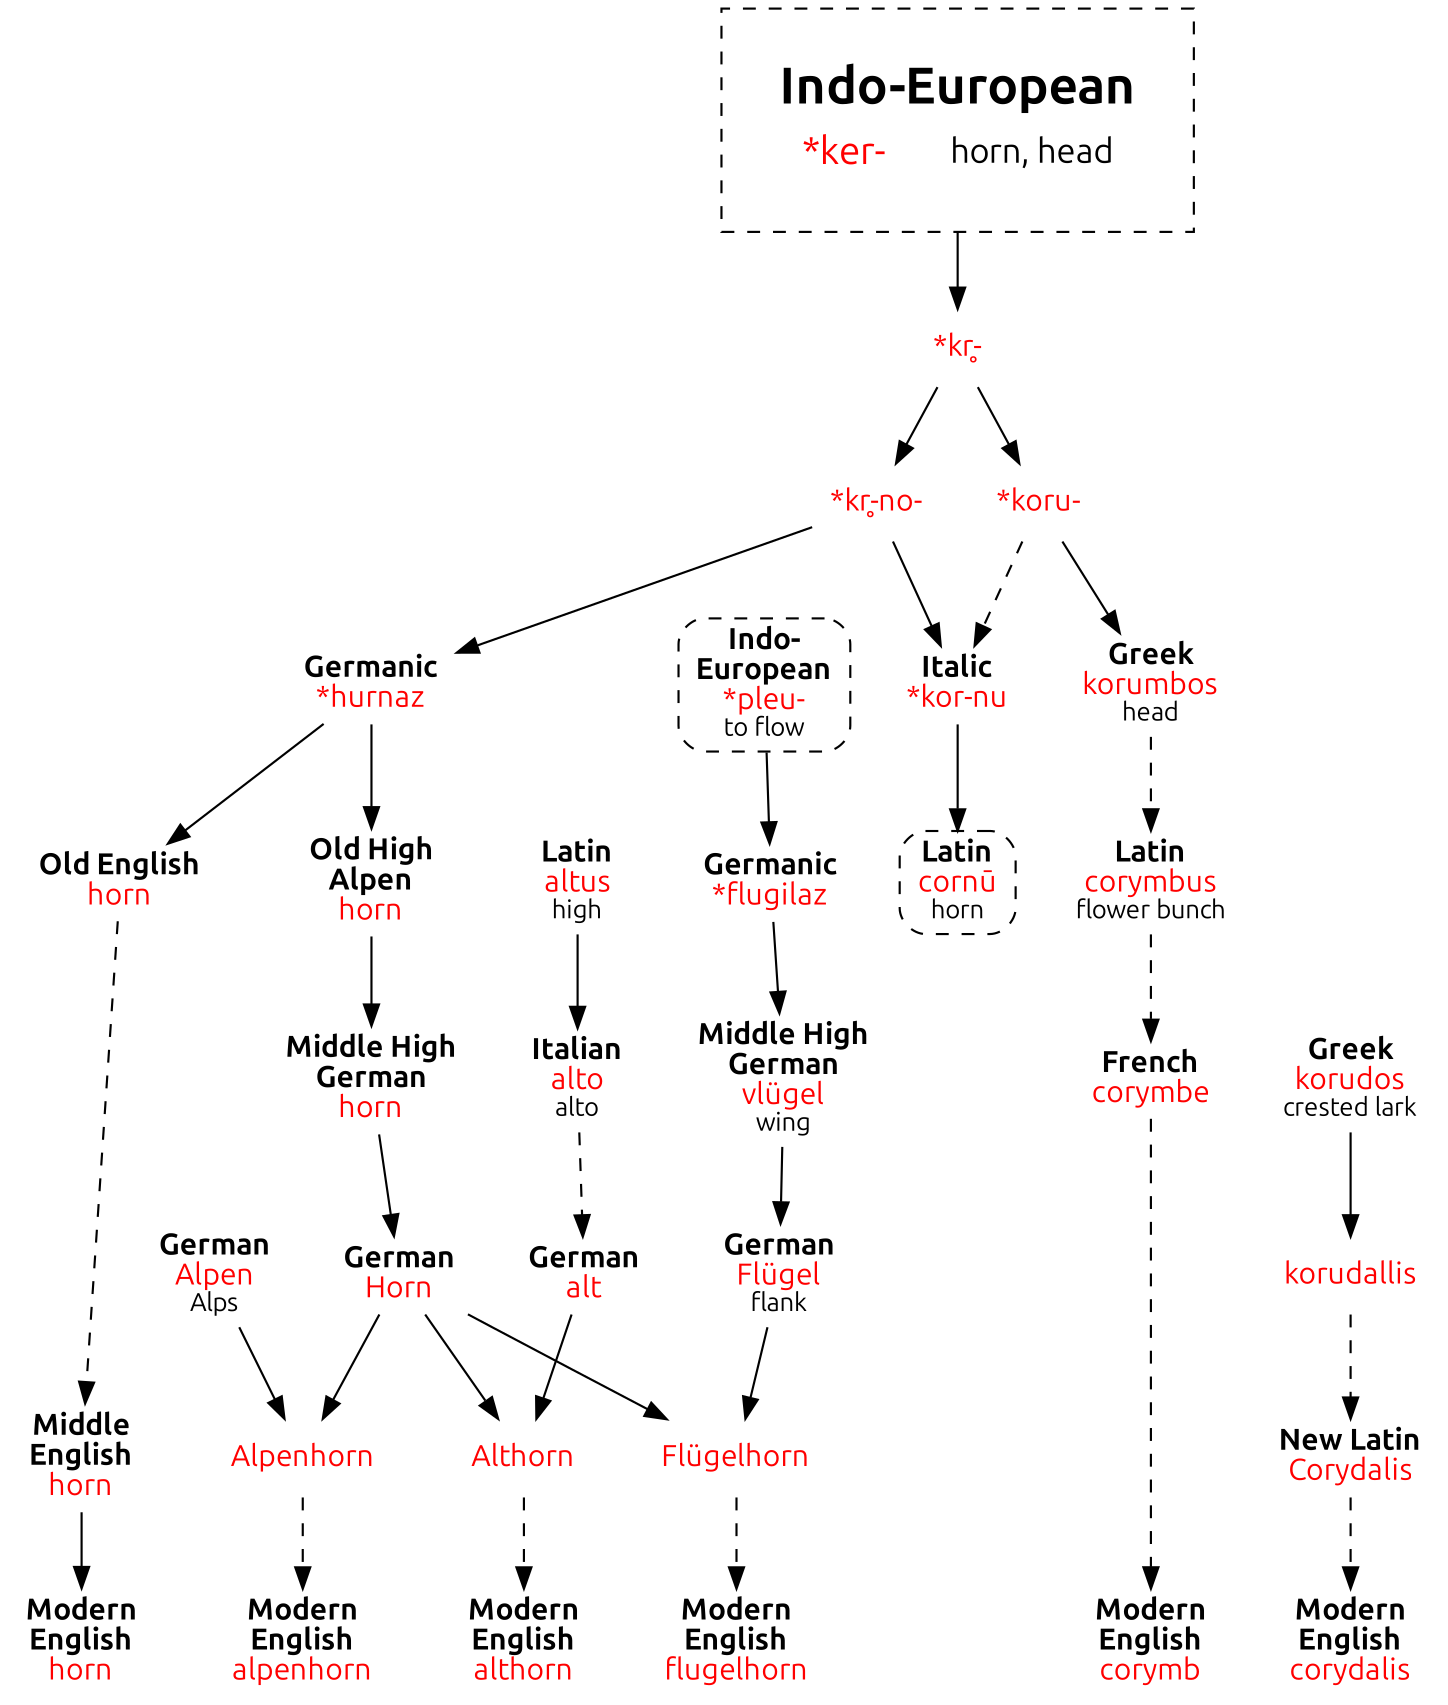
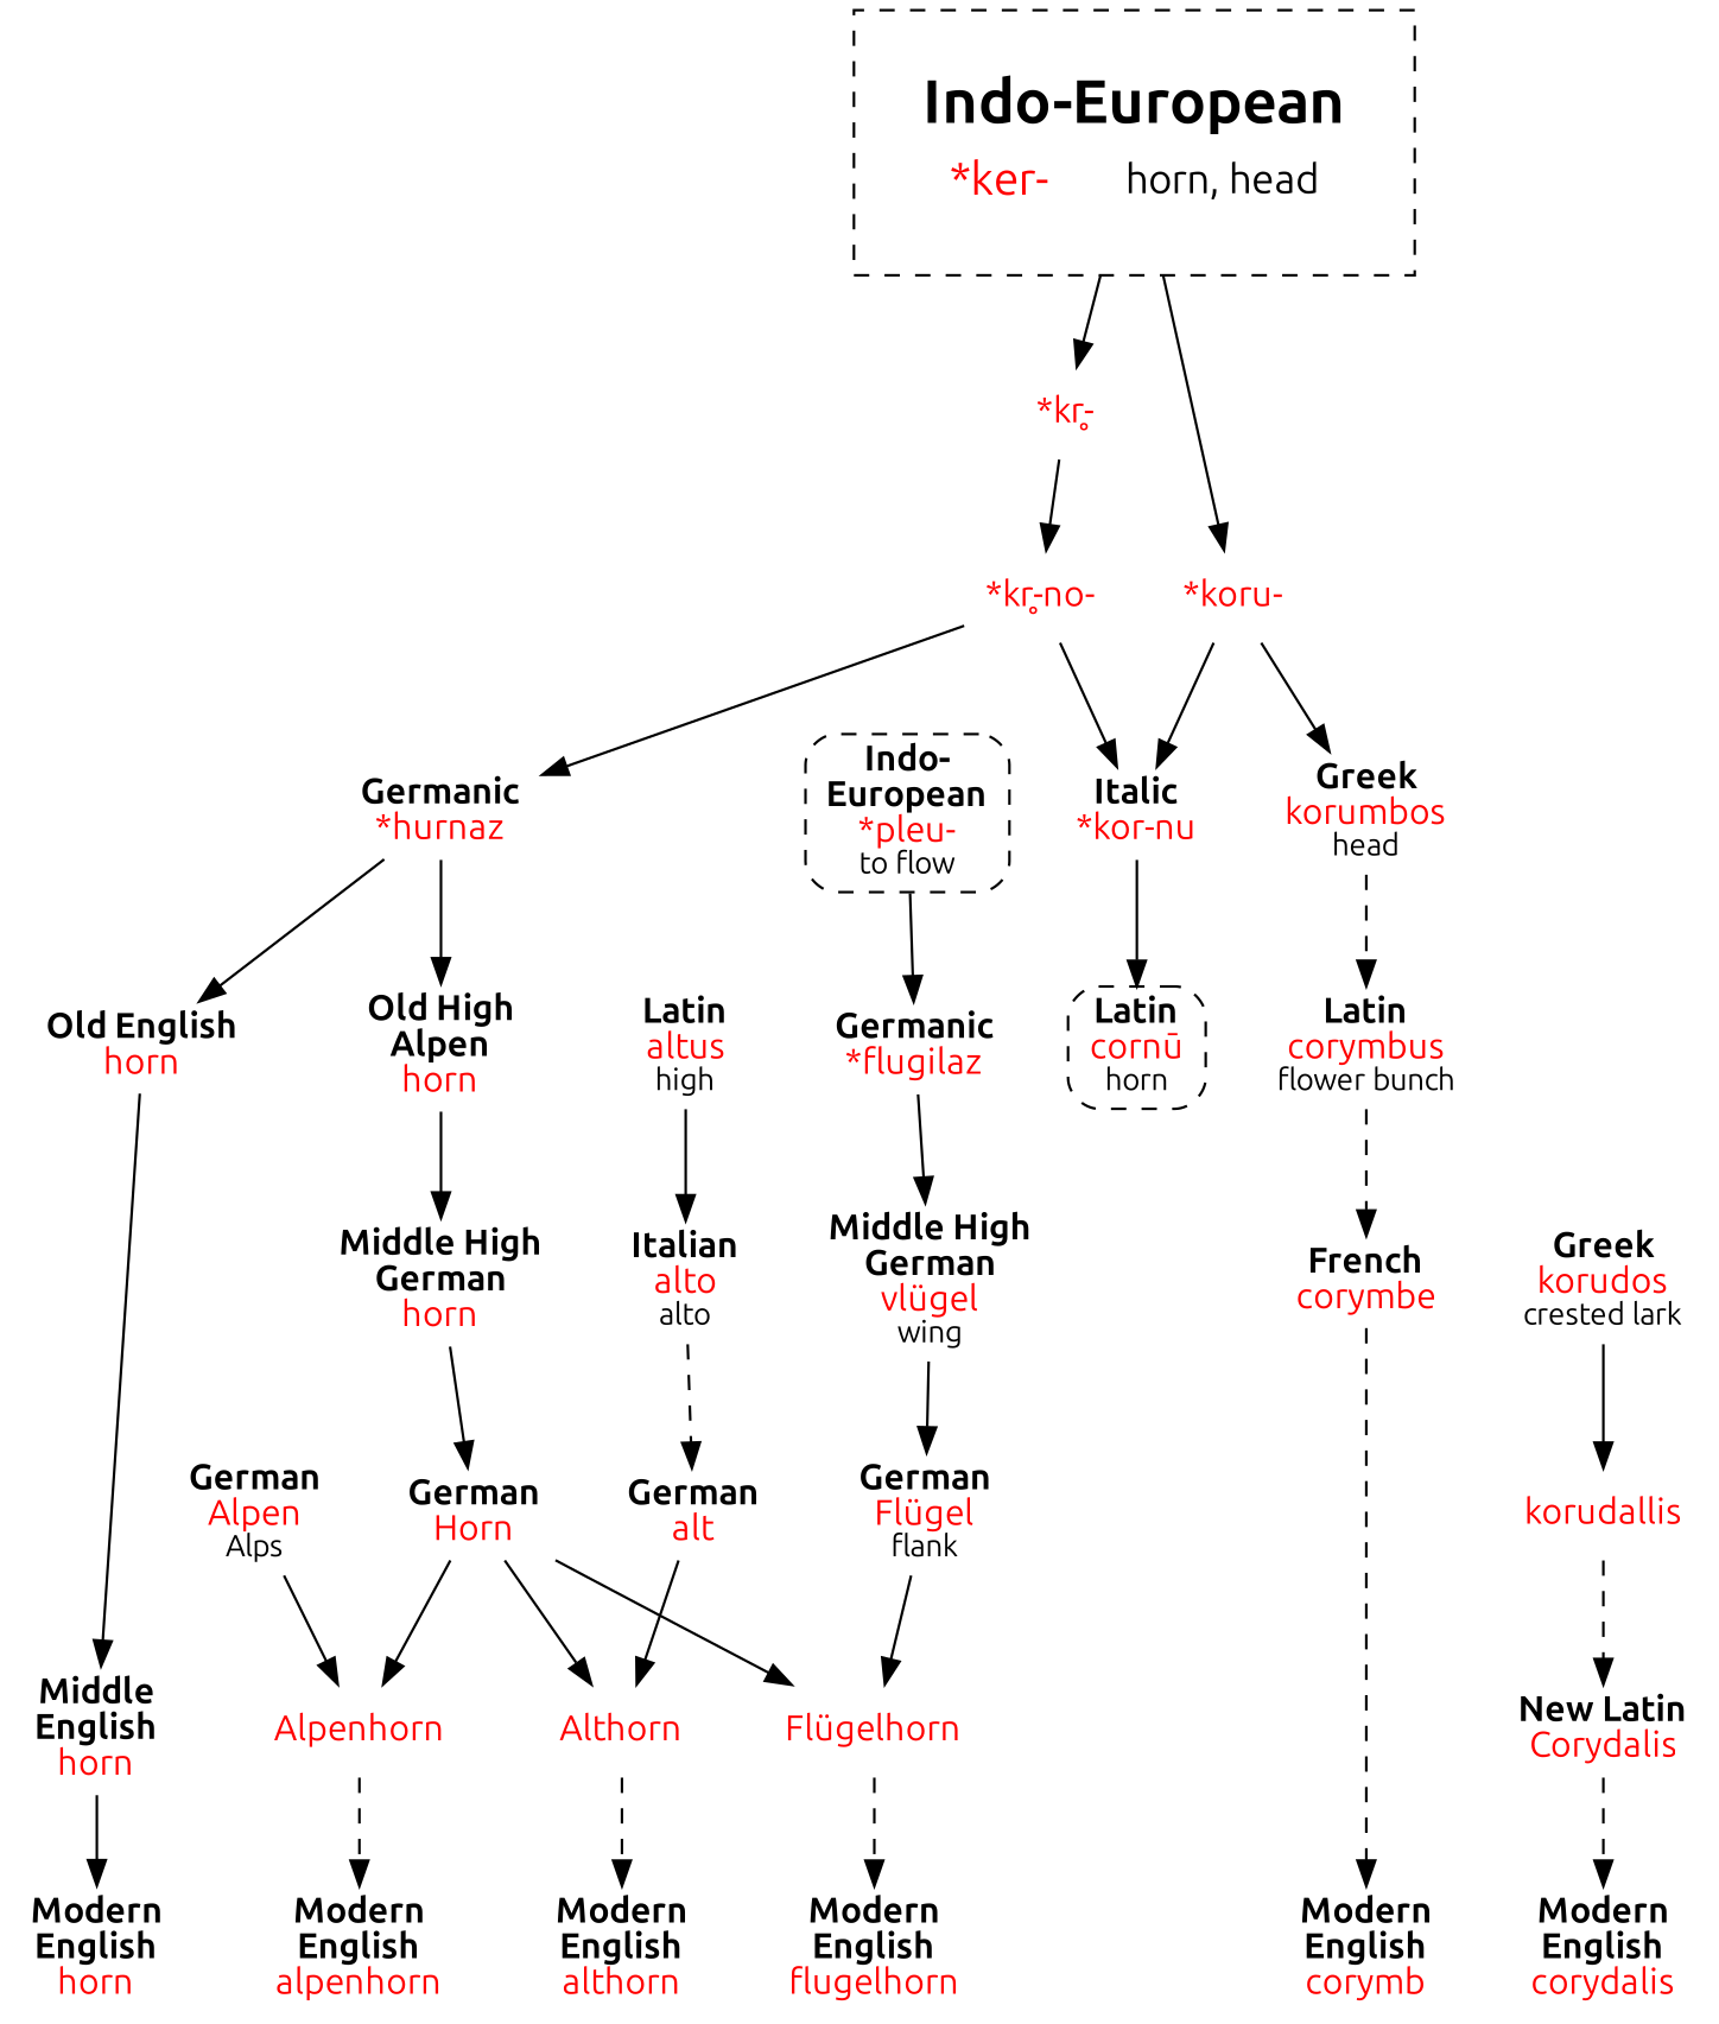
  strict digraph {
    fontname=Ubuntu
    node [fontname=Ubuntu shape=none]
    edge [fontname=Ubuntu]
    n1 [label=<<b>Modern<br/>English</b><br/><font color="red">horn</font>>]
    n2 [label=<<b>Modern<br/>English</b><br/><font color="red">alpenhorn</font>>]
    n3 [label=<<b>Modern<br/>English</b><br/><font color="red">althorn</font>>]
    n4 [label=<<b>Modern<br/>English</b><br/><font color="red">flugelhorn</font>>]
    n5 [label=<<b>Modern<br/>English</b><br/><font color="red">corymb</font>>]
    n6 [label=<<b>Modern<br/>English</b><br/><font color="red">corydalis</font>>]
    n7 [label=<<b>Indo-<br/>European</b><br/><font color="red">*pleu-</font><br/><font point-size="12">to flow</font>> shape=box style="dashed,rounded"]
    n8 [label=<<b>Germanic</b><br/><font color="red">*flugilaz</font>>]
    n9 [label=<<table border="0"><tr><td colspan="2"><font point-size="24"><b>Indo-European</b></font></td></tr><tr><td><font point-size="18" color="red">*ker-</font></td><td><font point-size="16">horn, head</font></td></tr></table>> margin=.3 peripheries=1 shape=rect style=dashed]
    n10 [label=<<font color="red">*kr̥-</font>>]
    n11 [label=<<font color="red">*koru-</font>>]
    n12 [label=<<font color="red">*kr̥-no-</font>>]
    n13 [label=<<b>Italic</b><br/><font color="red">*kor-nu</font>>]
    n14 [label=<<b>Greek</b><br/><font color="red">korumbos</font><br/><font point-size="12">head</font>>]
    n15 [label=<<b>Germanic</b><br/><font color="red">*hurnaz</font>>]
    n16 [label=<<b>Old English</b><br/><font color="red">horn</font>>]
    n17 [label=<<b>Old High<br/>Alpen</b><br/><font color="red">horn</font>>]
    n18 [label=<<b>Latin</b><br/><font color="red">cornū</font><br/><font point-size="12">horn</font>> shape=box style="dashed,rounded"]
    n19 [label=<<b>Middle<br/>English</b><br/><font color="red">horn</font>>]
    n20 [label=<<b>Middle High<br/>German</b><br/><font color="red">horn</font>>]
    n21 [label=<<b>German</b><br/><font color="red">Horn</font>>]
    n22 [label=<<font color="red">Alpenhorn</font>>]
    n23 [label=<<font color="red">Althorn</font>>]
    n24 [label=<<font color="red">Flügelhorn</font>>]
    n25 [label=<<b>German</b><br/><font color="red">Alpen</font><br/><font point-size="12">Alps</font>>]
    n26 [label=<<b>Latin</b><br/><font color="red">altus</font><br/><font point-size="12">high</font>>]
    n27 [label=<<b>Italian</b><br/><font color="red">alto</font><br/><font point-size="12">alto</font>>]
    n28 [label=<<b>German</b><br/><font color="red">alt</font>>]
    n29 [label=<<b>Middle High<br/>German</b><br/><font color="red">vlügel</font><br/><font point-size="12">wing</font>>]
    n30 [label=<<b>German</b><br/><font color="red">Flügel</font><br/><font point-size="12">flank</font>>]
    n31 [label=<<b>Latin</b><br/><font color="red">corymbus</font><br/><font point-size="12">flower bunch</font>>]
    n32 [label=<<b>French</b><br/><font color="red">corymbe</font>>]
    n33 [label=<<b>Greek</b><br/><font color="red">korudos</font><br/><font point-size="12">crested lark</font>>]
    n34 [label=<<font color="red">korudallis</font>>]
    n35 [label=<<b>New Latin</b><br/><font color="red">Corydalis</font>>]
    subgraph sub_1 {
      rank=sink
      n1
      n2
      n3
      n4
      n5
      n6
    }
    subgraph sub_2 {
      rank=same
      n7
    }
    n7 -> n8
    n8 -> n29
    n9 -> n10
-   n10 -> n11
+   n9 -> n11
    n10 -> n12
-   n11 -> n13 [style=dashed]
+   n11 -> n13
    n11 -> n14
    n12 -> n13
    n12 -> n15
    n13 -> n18
    n14 -> n31 [style=dashed]
    n15 -> n16
    n15 -> n17
-   n16 -> n19 [style=dashed]
+   n16 -> n19
    n17 -> n20
    n19 -> n1
    n20 -> n21
    n21 -> n22
    n21 -> n23
    n21 -> n24
    n22 -> n2 [style=dashed]
    n23 -> n3 [style=dashed]
    n24 -> n4 [style=dashed]
    n25 -> n22
    n26 -> n27
    n27 -> n28 [style=dashed]
    n28 -> n23
    n29 -> n30
    n30 -> n24
    n31 -> n32 [style=dashed]
    n32 -> n5 [style=dashed]
    n33 -> n34
    n34 -> n35 [style=dashed]
    n35 -> n6 [style=dashed]
  }
